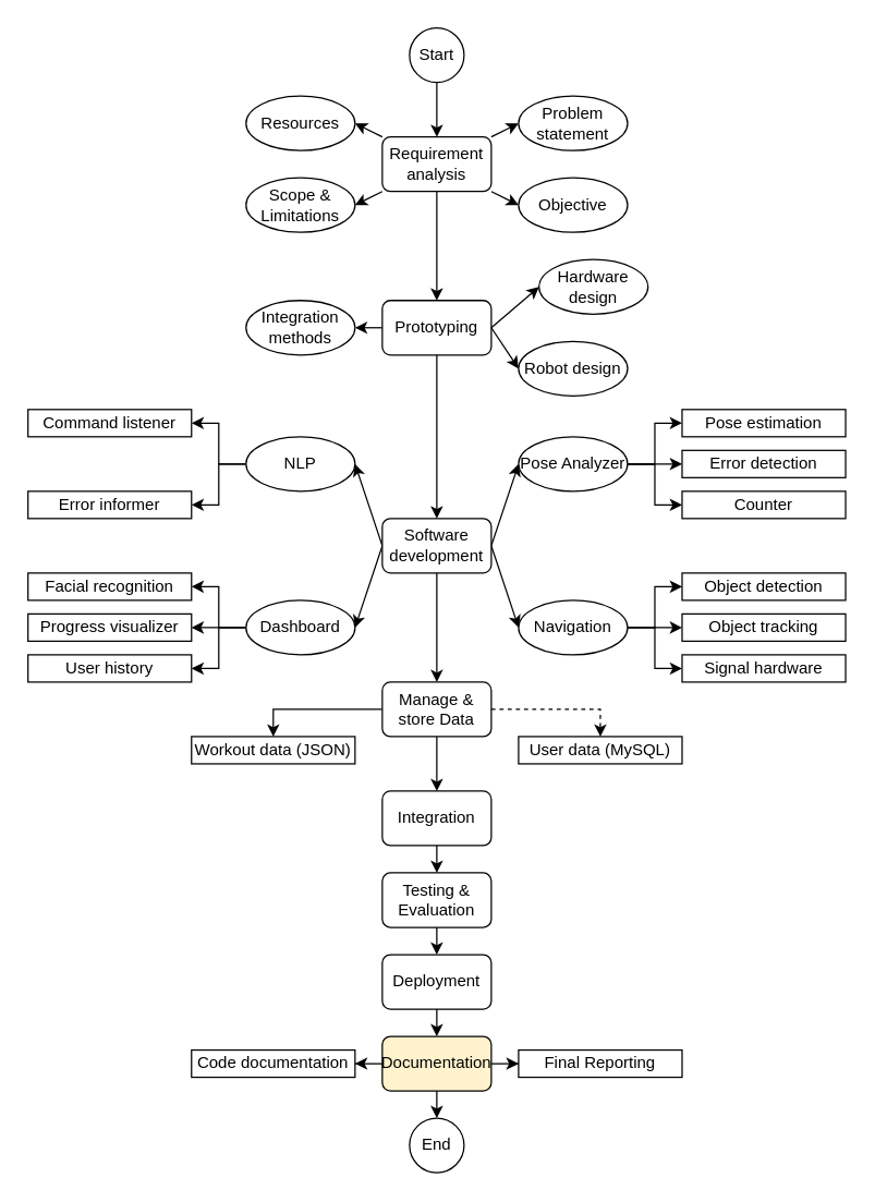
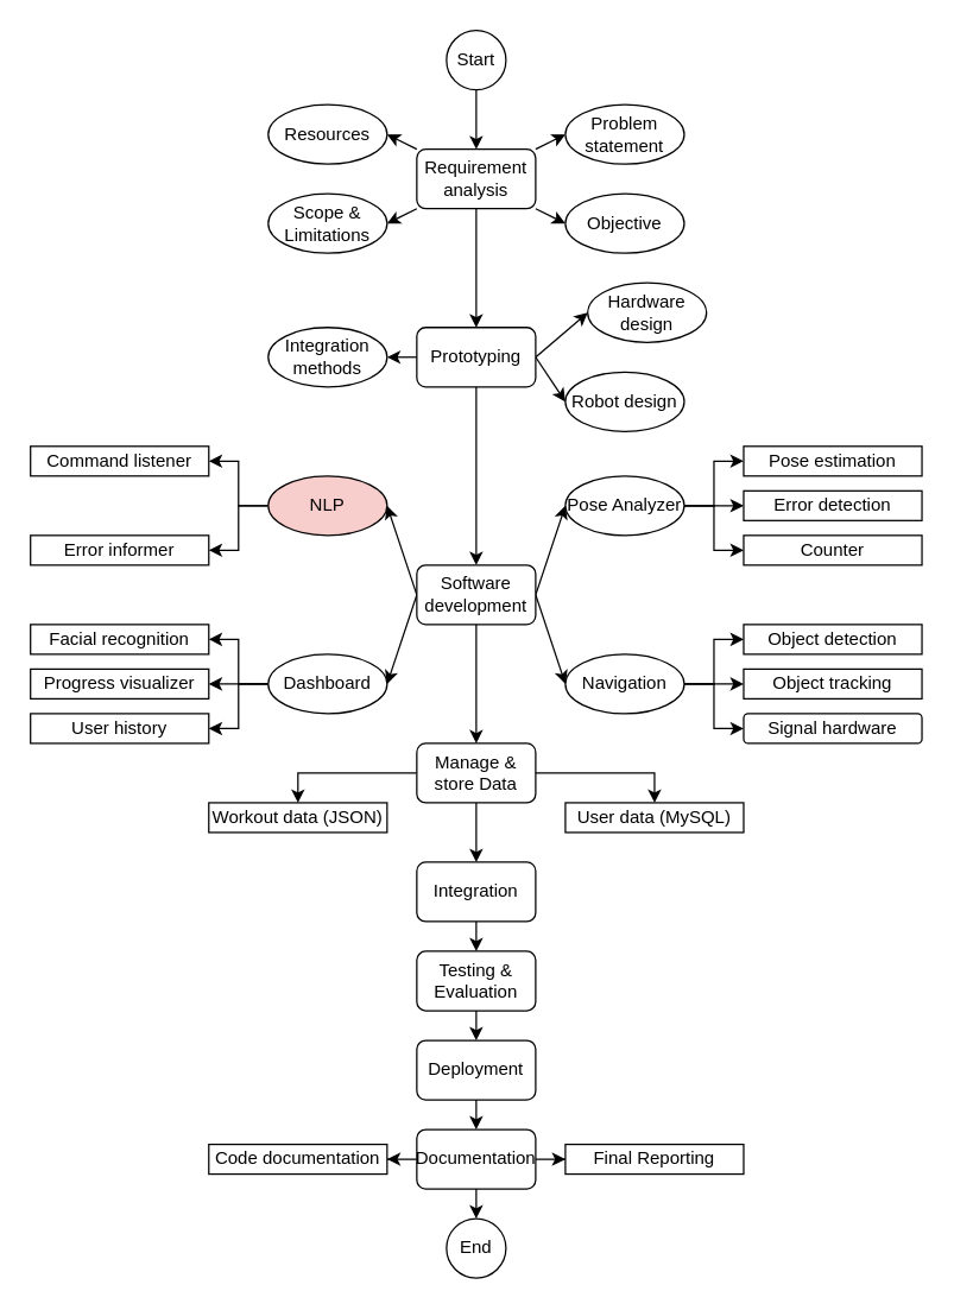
  <mxCell id="0" />
  <mxCell id="1" parent="0" />
  <mxCell id="2" style="edgeStyle=orthogonalEdgeStyle;rounded=0;orthogonalLoop=1;jettySize=auto;html=1;exitX=0.5;exitY=1;exitDx=0;exitDy=0;" edge="1" parent="1" source="3" target="9"><mxGeometry relative="1" as="geometry" /></mxCell>
  <mxCell id="3" value="Start" style="ellipse;whiteSpace=wrap;html=1;aspect=fixed;" vertex="1" parent="1"><mxGeometry x="300" y="20" width="40" height="40" as="geometry" /></mxCell>
  <mxCell id="4" style="rounded=0;orthogonalLoop=1;jettySize=auto;html=1;exitX=1;exitY=0;exitDx=0;exitDy=0;entryX=0;entryY=0.5;entryDx=0;entryDy=0;" edge="1" parent="1" source="9" target="10"><mxGeometry relative="1" as="geometry" /></mxCell>
  <mxCell id="5" style="rounded=0;orthogonalLoop=1;jettySize=auto;html=1;exitX=1;exitY=1;exitDx=0;exitDy=0;entryX=0;entryY=0.5;entryDx=0;entryDy=0;" edge="1" parent="1" source="9" target="11"><mxGeometry relative="1" as="geometry" /></mxCell>
  <mxCell id="6" style="rounded=0;orthogonalLoop=1;jettySize=auto;html=1;exitX=0;exitY=0;exitDx=0;exitDy=0;entryX=1;entryY=0.5;entryDx=0;entryDy=0;" edge="1" parent="1" source="9" target="12"><mxGeometry relative="1" as="geometry" /></mxCell>
  <mxCell id="7" style="rounded=0;orthogonalLoop=1;jettySize=auto;html=1;exitX=0;exitY=1;exitDx=0;exitDy=0;entryX=1;entryY=0.5;entryDx=0;entryDy=0;" edge="1" parent="1" source="9" target="13"><mxGeometry relative="1" as="geometry" /></mxCell>
  <mxCell id="8" style="edgeStyle=orthogonalEdgeStyle;rounded=0;orthogonalLoop=1;jettySize=auto;html=1;exitX=0.5;exitY=1;exitDx=0;exitDy=0;entryX=0.5;entryY=0;entryDx=0;entryDy=0;" edge="1" parent="1" source="9" target="18"><mxGeometry relative="1" as="geometry" /></mxCell>
  <mxCell id="9" value="Requirement analysis" style="rounded=1;whiteSpace=wrap;html=1;" vertex="1" parent="1"><mxGeometry x="280" y="100" width="80" height="40" as="geometry" /></mxCell>
  <mxCell id="10" value="Problem statement" style="ellipse;whiteSpace=wrap;html=1;" vertex="1" parent="1"><mxGeometry x="380" y="70" width="80" height="40" as="geometry" /></mxCell>
  <mxCell id="11" value="Objective" style="ellipse;whiteSpace=wrap;html=1;" vertex="1" parent="1"><mxGeometry x="380" y="130" width="80" height="40" as="geometry" /></mxCell>
  <mxCell id="12" value="Resources" style="ellipse;whiteSpace=wrap;html=1;" vertex="1" parent="1"><mxGeometry x="180" y="70" width="80" height="40" as="geometry" /></mxCell>
  <mxCell id="13" value="Scope &amp;amp; Limitations" style="ellipse;whiteSpace=wrap;html=1;" vertex="1" parent="1"><mxGeometry x="180" y="130" width="80" height="40" as="geometry" /></mxCell>
  <mxCell id="14" style="rounded=0;orthogonalLoop=1;jettySize=auto;html=1;exitX=1;exitY=0.5;exitDx=0;exitDy=0;entryX=0;entryY=0.5;entryDx=0;entryDy=0;" edge="1" parent="1" source="18" target="19"><mxGeometry relative="1" as="geometry" /></mxCell>
  <mxCell id="15" style="rounded=0;orthogonalLoop=1;jettySize=auto;html=1;exitX=1;exitY=0.5;exitDx=0;exitDy=0;entryX=0;entryY=0.5;entryDx=0;entryDy=0;" edge="1" parent="1" source="18" target="20"><mxGeometry relative="1" as="geometry" /></mxCell>
  <mxCell id="16" style="edgeStyle=orthogonalEdgeStyle;rounded=0;orthogonalLoop=1;jettySize=auto;html=1;exitX=0;exitY=0.5;exitDx=0;exitDy=0;entryX=1;entryY=0.5;entryDx=0;entryDy=0;" edge="1" parent="1" source="18" target="21"><mxGeometry relative="1" as="geometry" /></mxCell>
  <mxCell id="17" style="edgeStyle=orthogonalEdgeStyle;rounded=0;orthogonalLoop=1;jettySize=auto;html=1;exitX=0.5;exitY=1;exitDx=0;exitDy=0;" edge="1" parent="1" source="18" target="27"><mxGeometry relative="1" as="geometry" /></mxCell>
  <mxCell id="18" value="Prototyping" style="rounded=1;whiteSpace=wrap;html=1;" vertex="1" parent="1"><mxGeometry x="280" y="220" width="80" height="40" as="geometry" /></mxCell>
  <mxCell id="19" value="Hardware design" style="ellipse;whiteSpace=wrap;html=1;" vertex="1" parent="1"><mxGeometry x="395" y="190" width="80" height="40" as="geometry" /></mxCell>
  <mxCell id="20" value="Robot design" style="ellipse;whiteSpace=wrap;html=1;" vertex="1" parent="1"><mxGeometry x="380" y="250" width="80" height="40" as="geometry" /></mxCell>
  <mxCell id="21" value="Integration methods" style="ellipse;whiteSpace=wrap;html=1;" vertex="1" parent="1"><mxGeometry x="180" y="220" width="80" height="40" as="geometry" /></mxCell>
  <mxCell id="22" style="rounded=0;orthogonalLoop=1;jettySize=auto;html=1;exitX=1;exitY=0.5;exitDx=0;exitDy=0;entryX=0;entryY=0.5;entryDx=0;entryDy=0;" edge="1" parent="1" source="27" target="31"><mxGeometry relative="1" as="geometry" /></mxCell>
  <mxCell id="23" style="rounded=0;orthogonalLoop=1;jettySize=auto;html=1;exitX=1;exitY=0.5;exitDx=0;exitDy=0;entryX=0;entryY=0.5;entryDx=0;entryDy=0;" edge="1" parent="1" source="27" target="35"><mxGeometry relative="1" as="geometry" /></mxCell>
  <mxCell id="24" style="rounded=0;orthogonalLoop=1;jettySize=auto;html=1;exitX=0;exitY=0.5;exitDx=0;exitDy=0;entryX=1;entryY=0.5;entryDx=0;entryDy=0;" edge="1" parent="1" source="27" target="38"><mxGeometry relative="1" as="geometry" /></mxCell>
  <mxCell id="25" style="rounded=0;orthogonalLoop=1;jettySize=auto;html=1;entryX=1;entryY=0.5;entryDx=0;entryDy=0;exitX=0;exitY=0.5;exitDx=0;exitDy=0;" edge="1" parent="1" source="27" target="42"><mxGeometry relative="1" as="geometry" /></mxCell>
  <mxCell id="26" value="" style="edgeStyle=orthogonalEdgeStyle;rounded=0;orthogonalLoop=1;jettySize=auto;html=1;" edge="1" parent="1" source="27" target="57"><mxGeometry relative="1" as="geometry" /></mxCell>
  <mxCell id="27" value="Software development" style="rounded=1;whiteSpace=wrap;html=1;" vertex="1" parent="1"><mxGeometry x="280" y="380" width="80" height="40" as="geometry" /></mxCell>
  <mxCell id="28" style="edgeStyle=orthogonalEdgeStyle;rounded=0;orthogonalLoop=1;jettySize=auto;html=1;exitX=1;exitY=0.5;exitDx=0;exitDy=0;entryX=0;entryY=0.5;entryDx=0;entryDy=0;" edge="1" parent="1" source="31" target="43"><mxGeometry relative="1" as="geometry" /></mxCell>
  <mxCell id="29" style="edgeStyle=orthogonalEdgeStyle;rounded=0;orthogonalLoop=1;jettySize=auto;html=1;exitX=1;exitY=0.5;exitDx=0;exitDy=0;entryX=0;entryY=0.5;entryDx=0;entryDy=0;" edge="1" parent="1" source="31" target="44"><mxGeometry relative="1" as="geometry" /></mxCell>
  <mxCell id="30" style="edgeStyle=orthogonalEdgeStyle;rounded=0;orthogonalLoop=1;jettySize=auto;html=1;exitX=1;exitY=0.5;exitDx=0;exitDy=0;entryX=0;entryY=0.5;entryDx=0;entryDy=0;" edge="1" parent="1" source="31" target="45"><mxGeometry relative="1" as="geometry" /></mxCell>
  <mxCell id="31" value="Pose Analyzer" style="ellipse;whiteSpace=wrap;html=1;" vertex="1" parent="1"><mxGeometry x="380" y="320" width="80" height="40" as="geometry" /></mxCell>
  <mxCell id="32" style="edgeStyle=orthogonalEdgeStyle;rounded=0;orthogonalLoop=1;jettySize=auto;html=1;exitX=1;exitY=0.5;exitDx=0;exitDy=0;entryX=0;entryY=0.5;entryDx=0;entryDy=0;" edge="1" parent="1" source="35" target="46"><mxGeometry relative="1" as="geometry" /></mxCell>
  <mxCell id="33" style="edgeStyle=orthogonalEdgeStyle;rounded=0;orthogonalLoop=1;jettySize=auto;html=1;exitX=1;exitY=0.5;exitDx=0;exitDy=0;entryX=0;entryY=0.5;entryDx=0;entryDy=0;" edge="1" parent="1" source="35" target="47"><mxGeometry relative="1" as="geometry" /></mxCell>
  <mxCell id="34" style="edgeStyle=orthogonalEdgeStyle;rounded=0;orthogonalLoop=1;jettySize=auto;html=1;exitX=1;exitY=0.5;exitDx=0;exitDy=0;entryX=0;entryY=0.5;entryDx=0;entryDy=0;" edge="1" parent="1" source="35" target="50"><mxGeometry relative="1" as="geometry" /></mxCell>
  <mxCell id="35" value="Navigation" style="ellipse;whiteSpace=wrap;html=1;" vertex="1" parent="1"><mxGeometry x="380" y="440" width="80" height="40" as="geometry" /></mxCell>
  <mxCell id="36" style="edgeStyle=orthogonalEdgeStyle;rounded=0;orthogonalLoop=1;jettySize=auto;html=1;exitX=0;exitY=0.5;exitDx=0;exitDy=0;entryX=1;entryY=0.5;entryDx=0;entryDy=0;" edge="1" parent="1" source="38" target="48"><mxGeometry relative="1" as="geometry" /></mxCell>
  <mxCell id="37" style="edgeStyle=orthogonalEdgeStyle;rounded=0;orthogonalLoop=1;jettySize=auto;html=1;exitX=0;exitY=0.5;exitDx=0;exitDy=0;" edge="1" parent="1" source="38" target="49"><mxGeometry relative="1" as="geometry" /></mxCell>
- <mxCell id="38" value="NLP" style="ellipse;whiteSpace=wrap;html=1;" vertex="1" parent="1"><mxGeometry x="180" y="320" width="80" height="40" as="geometry" /></mxCell>
+ <mxCell id="38" value="NLP" style="ellipse;whiteSpace=wrap;html=1;fillColor=#f8cecc;" vertex="1" parent="1"><mxGeometry x="180" y="320" width="80" height="40" as="geometry" /></mxCell>
  <mxCell id="39" style="edgeStyle=orthogonalEdgeStyle;rounded=0;orthogonalLoop=1;jettySize=auto;html=1;entryX=1;entryY=0.5;entryDx=0;entryDy=0;" edge="1" parent="1" source="42" target="51"><mxGeometry relative="1" as="geometry" /></mxCell>
  <mxCell id="40" style="edgeStyle=orthogonalEdgeStyle;rounded=0;orthogonalLoop=1;jettySize=auto;html=1;" edge="1" parent="1" source="42" target="52"><mxGeometry relative="1" as="geometry" /></mxCell>
  <mxCell id="41" style="edgeStyle=orthogonalEdgeStyle;rounded=0;orthogonalLoop=1;jettySize=auto;html=1;entryX=1;entryY=0.5;entryDx=0;entryDy=0;" edge="1" parent="1" source="42" target="53"><mxGeometry relative="1" as="geometry" /></mxCell>
  <mxCell id="42" value="Dashboard" style="ellipse;whiteSpace=wrap;html=1;" vertex="1" parent="1"><mxGeometry x="180" y="440" width="80" height="40" as="geometry" /></mxCell>
  <mxCell id="43" value="Pose estimation" style="rounded=0;whiteSpace=wrap;html=1;" vertex="1" parent="1"><mxGeometry x="500" y="300" width="120" height="20" as="geometry" /></mxCell>
  <mxCell id="44" value="Error detection" style="rounded=0;whiteSpace=wrap;html=1;" vertex="1" parent="1"><mxGeometry x="500" y="330" width="120" height="20" as="geometry" /></mxCell>
  <mxCell id="45" value="Counter" style="rounded=0;whiteSpace=wrap;html=1;" vertex="1" parent="1"><mxGeometry x="500" y="360" width="120" height="20" as="geometry" /></mxCell>
  <mxCell id="46" value="Object detection" style="rounded=0;whiteSpace=wrap;html=1;" vertex="1" parent="1"><mxGeometry x="500" y="420" width="120" height="20" as="geometry" /></mxCell>
  <mxCell id="47" value="Object tracking" style="rounded=0;whiteSpace=wrap;html=1;" vertex="1" parent="1"><mxGeometry x="500" y="450" width="120" height="20" as="geometry" /></mxCell>
  <mxCell id="48" value="Command listener" style="rounded=0;whiteSpace=wrap;html=1;" vertex="1" parent="1"><mxGeometry x="20" y="300" width="120" height="20" as="geometry" /></mxCell>
  <mxCell id="49" value="Error informer" style="rounded=0;whiteSpace=wrap;html=1;" vertex="1" parent="1"><mxGeometry x="20" y="360" width="120" height="20" as="geometry" /></mxCell>
- <mxCell id="50" value="Signal hardware" style="rounded=0;whiteSpace=wrap;html=1;" vertex="1" parent="1"><mxGeometry x="500" y="480" width="120" height="20" as="geometry" /></mxCell>
+ <mxCell id="50" value="Signal hardware" style="whiteSpace=wrap;html=1;rounded=1;" vertex="1" parent="1"><mxGeometry x="500" y="480" width="120" height="20" as="geometry" /></mxCell>
  <mxCell id="51" value="Facial recognition" style="rounded=0;whiteSpace=wrap;html=1;" vertex="1" parent="1"><mxGeometry x="20" y="420" width="120" height="20" as="geometry" /></mxCell>
  <mxCell id="52" value="Progress visualizer" style="rounded=0;whiteSpace=wrap;html=1;" vertex="1" parent="1"><mxGeometry x="20" y="450" width="120" height="20" as="geometry" /></mxCell>
  <mxCell id="53" value="User history" style="rounded=0;whiteSpace=wrap;html=1;" vertex="1" parent="1"><mxGeometry x="20" y="480" width="120" height="20" as="geometry" /></mxCell>
  <mxCell id="54" style="edgeStyle=orthogonalEdgeStyle;rounded=0;orthogonalLoop=1;jettySize=auto;html=1;exitX=0;exitY=0.5;exitDx=0;exitDy=0;entryX=0.5;entryY=0;entryDx=0;entryDy=0;" edge="1" parent="1" source="57" target="58"><mxGeometry relative="1" as="geometry" /></mxCell>
- <mxCell id="55" style="edgeStyle=orthogonalEdgeStyle;rounded=0;orthogonalLoop=1;jettySize=auto;html=1;exitX=1;exitY=0.5;exitDx=0;exitDy=0;entryX=0.5;entryY=0;entryDx=0;entryDy=0;dashed=1;" edge="1" parent="1" source="57" target="59"><mxGeometry relative="1" as="geometry" /></mxCell>
+ <mxCell id="55" style="edgeStyle=orthogonalEdgeStyle;rounded=0;orthogonalLoop=1;jettySize=auto;html=1;exitX=1;exitY=0.5;exitDx=0;exitDy=0;entryX=0.5;entryY=0;entryDx=0;entryDy=0;" edge="1" parent="1" source="57" target="59"><mxGeometry relative="1" as="geometry" /></mxCell>
  <mxCell id="56" value="" style="edgeStyle=orthogonalEdgeStyle;rounded=0;orthogonalLoop=1;jettySize=auto;html=1;" edge="1" parent="1" source="57" target="63"><mxGeometry relative="1" as="geometry" /></mxCell>
  <mxCell id="57" value="Manage &amp;amp; store Data" style="rounded=1;whiteSpace=wrap;html=1;" vertex="1" parent="1"><mxGeometry x="280" y="500" width="80" height="40" as="geometry" /></mxCell>
  <mxCell id="58" value="Workout data (JSON)" style="rounded=0;whiteSpace=wrap;html=1;" vertex="1" parent="1"><mxGeometry x="140" y="540" width="120" height="20" as="geometry" /></mxCell>
  <mxCell id="59" value="User data (MySQL)" style="rounded=0;whiteSpace=wrap;html=1;" vertex="1" parent="1"><mxGeometry x="380" y="540" width="120" height="20" as="geometry" /></mxCell>
  <mxCell id="60" style="edgeStyle=orthogonalEdgeStyle;rounded=0;orthogonalLoop=1;jettySize=auto;html=1;exitX=0.5;exitY=1;exitDx=0;exitDy=0;entryX=0.5;entryY=0;entryDx=0;entryDy=0;" edge="1" parent="1" source="61" target="65"><mxGeometry relative="1" as="geometry" /></mxCell>
  <mxCell id="61" value="Testing &amp;amp; Evaluation" style="rounded=1;whiteSpace=wrap;html=1;" vertex="1" parent="1"><mxGeometry x="280" y="640" width="80" height="40" as="geometry" /></mxCell>
  <mxCell id="62" style="edgeStyle=orthogonalEdgeStyle;rounded=0;orthogonalLoop=1;jettySize=auto;html=1;exitX=0.5;exitY=1;exitDx=0;exitDy=0;entryX=0.5;entryY=0;entryDx=0;entryDy=0;" edge="1" parent="1" source="63" target="61"><mxGeometry relative="1" as="geometry" /></mxCell>
  <mxCell id="63" value="Integration" style="rounded=1;whiteSpace=wrap;html=1;" vertex="1" parent="1"><mxGeometry x="280" y="580" width="80" height="40" as="geometry" /></mxCell>
  <mxCell id="64" style="edgeStyle=orthogonalEdgeStyle;rounded=0;orthogonalLoop=1;jettySize=auto;html=1;exitX=0.5;exitY=1;exitDx=0;exitDy=0;entryX=0.5;entryY=0;entryDx=0;entryDy=0;" edge="1" parent="1" source="65" target="69"><mxGeometry relative="1" as="geometry" /></mxCell>
  <mxCell id="65" value="Deployment" style="rounded=1;whiteSpace=wrap;html=1;" vertex="1" parent="1"><mxGeometry x="280" y="700" width="80" height="40" as="geometry" /></mxCell>
  <mxCell id="66" value="" style="edgeStyle=orthogonalEdgeStyle;rounded=0;orthogonalLoop=1;jettySize=auto;html=1;" edge="1" parent="1" source="69" target="72"><mxGeometry relative="1" as="geometry" /></mxCell>
  <mxCell id="67" value="" style="edgeStyle=orthogonalEdgeStyle;rounded=0;orthogonalLoop=1;jettySize=auto;html=1;" edge="1" parent="1" source="69" target="71"><mxGeometry relative="1" as="geometry" /></mxCell>
  <mxCell id="68" style="edgeStyle=orthogonalEdgeStyle;rounded=0;orthogonalLoop=1;jettySize=auto;html=1;exitX=0.5;exitY=1;exitDx=0;exitDy=0;entryX=0.5;entryY=0;entryDx=0;entryDy=0;" edge="1" parent="1" source="69" target="70"><mxGeometry relative="1" as="geometry" /></mxCell>
- <mxCell id="69" value="Documentation" style="rounded=1;whiteSpace=wrap;html=1;fillColor=#fff2cc;" vertex="1" parent="1"><mxGeometry x="280" y="760" width="80" height="40" as="geometry" /></mxCell>
+ <mxCell id="69" value="Documentation" style="rounded=1;whiteSpace=wrap;html=1;" vertex="1" parent="1"><mxGeometry x="280" y="760" width="80" height="40" as="geometry" /></mxCell>
  <mxCell id="70" value="End" style="ellipse;whiteSpace=wrap;html=1;aspect=fixed;" vertex="1" parent="1"><mxGeometry x="300" y="820" width="40" height="40" as="geometry" /></mxCell>
  <mxCell id="71" value="Final Reporting" style="rounded=0;whiteSpace=wrap;html=1;" vertex="1" parent="1"><mxGeometry x="380" y="770" width="120" height="20" as="geometry" /></mxCell>
  <mxCell id="72" value="Code documentation" style="rounded=0;whiteSpace=wrap;html=1;" vertex="1" parent="1"><mxGeometry x="140" y="770" width="120" height="20" as="geometry" /></mxCell>
